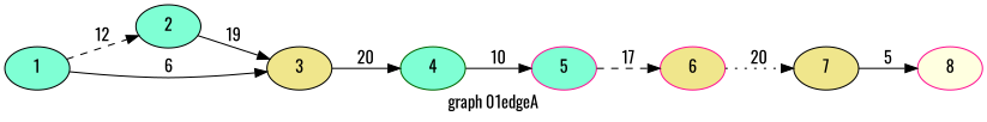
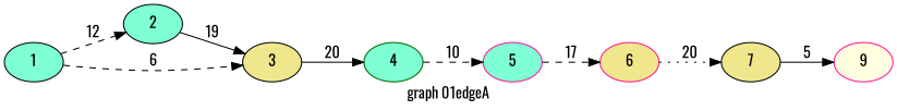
  digraph {
    fontname=Oswald
    label="graph 01edgeA"
    rankdir=LR
    node [color=black fillcolor=aquamarine fontname=Oswald style=filled]
    edge [fontname=Oswald style=solid]
    1
    2
    3 [fillcolor=khaki]
    4 [color=darkgreen]
    5 [color=deeppink]
    6 [color=deeppink fillcolor=khaki]
    7 [fillcolor=khaki]
-   8 [color=deeppink fillcolor=lightyellow]
+   8 [color=deeppink fillcolor=lightyellow label=9]
    1 -> 2 [label=" 12 " style=dashed]
-   1 -> 3 [label=" 6 "]
+   1 -> 3 [label=" 6 " style=dashed]
    2 -> 3 [label=" 19 "]
    3 -> 4 [label=" 20 "]
-   4 -> 5 [label=" 10 "]
+   4 -> 5 [label=" 10 " style=dashed]
    5 -> 6 [label=" 17 " style=dashed]
    6 -> 7 [label=" 20 " style=dotted]
    7 -> 8 [label=" 5 "]
  }
